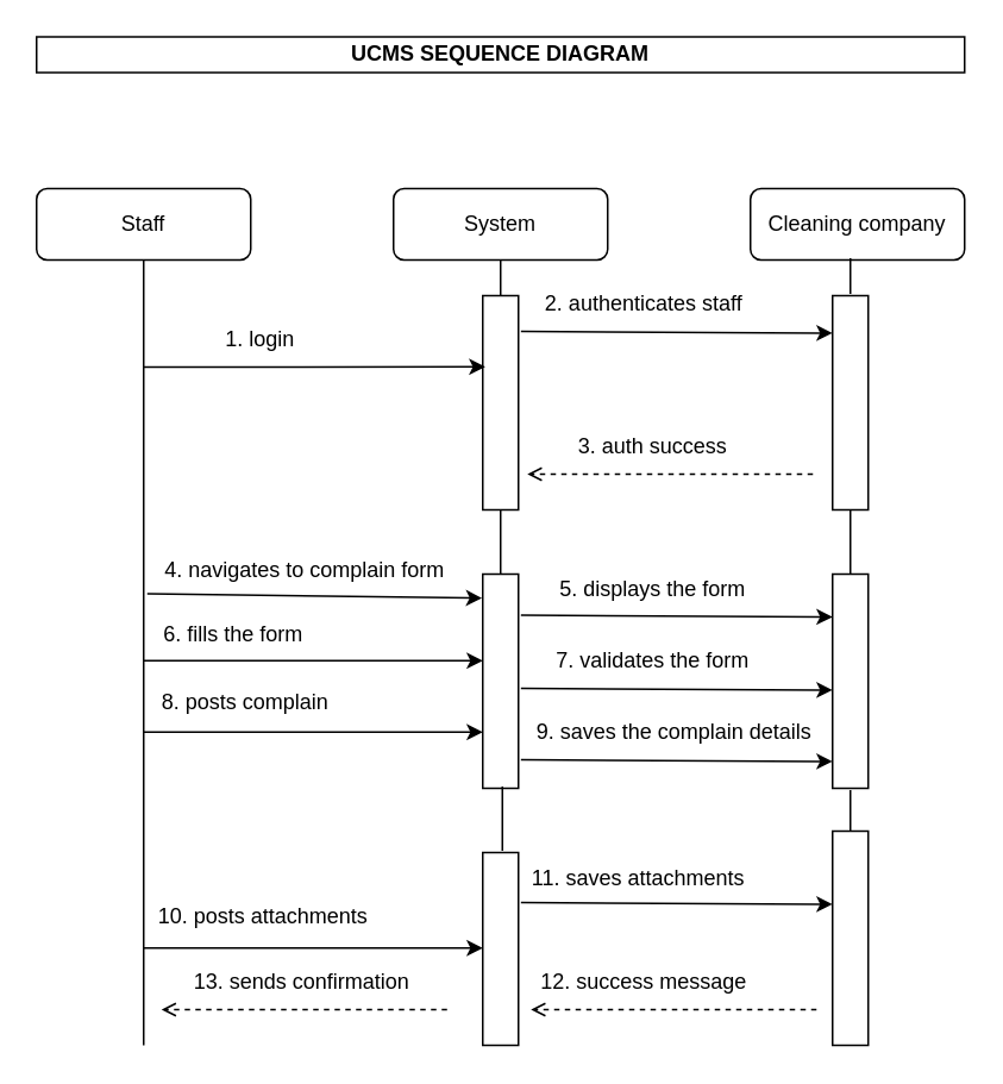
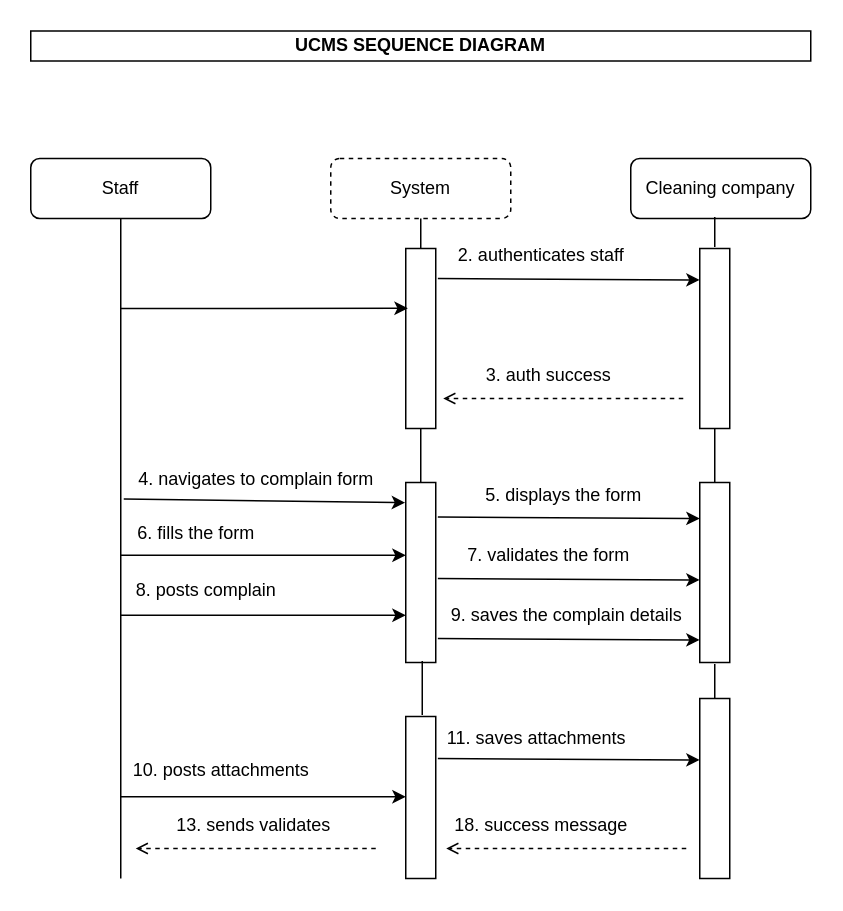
  <mxCell id="0" />
  <mxCell id="1" parent="0" />
  <mxCell id="2" value="Staff" style="rounded=1;whiteSpace=wrap;html=1;movable=0;resizable=0;rotatable=0;deletable=0;editable=0;connectable=0;" parent="1" vertex="1"><mxGeometry x="20" y="105" width="120" height="40" as="geometry" /></mxCell>
  <mxCell id="3" value="Cleaning company" style="rounded=1;whiteSpace=wrap;html=1;movable=0;resizable=0;rotatable=0;deletable=0;editable=0;connectable=0;" parent="1" vertex="1"><mxGeometry x="420" y="105" width="120" height="40" as="geometry" /></mxCell>
- <mxCell id="4" value="System" style="rounded=1;whiteSpace=wrap;html=1;movable=0;resizable=0;rotatable=0;deletable=0;editable=0;connectable=0;" parent="1" vertex="1"><mxGeometry x="220" y="105" width="120" height="40" as="geometry" /></mxCell>
+ <mxCell id="4" value="System" style="rounded=1;whiteSpace=wrap;html=1;movable=0;resizable=0;rotatable=0;deletable=0;editable=0;connectable=0;dashed=1;" parent="1" vertex="1"><mxGeometry x="220" y="105" width="120" height="40" as="geometry" /></mxCell>
  <mxCell id="5" value="" style="endArrow=none;html=1;rounded=0;movable=0;resizable=0;rotatable=0;deletable=0;editable=0;connectable=0;" parent="1" edge="1"><mxGeometry width="50" height="50" relative="1" as="geometry"><mxPoint x="80" y="585" as="sourcePoint" /><mxPoint x="80" y="145" as="targetPoint" /></mxGeometry></mxCell>
  <mxCell id="6" value="" style="rounded=0;whiteSpace=wrap;html=1;direction=south;movable=0;resizable=0;rotatable=0;deletable=0;editable=0;connectable=0;" parent="1" vertex="1"><mxGeometry x="270" y="165" width="20" height="120" as="geometry" /></mxCell>
  <mxCell id="7" value="" style="rounded=0;whiteSpace=wrap;html=1;direction=south;movable=0;resizable=0;rotatable=0;deletable=0;editable=0;connectable=0;" parent="1" vertex="1"><mxGeometry x="270" y="321" width="20" height="120" as="geometry" /></mxCell>
  <mxCell id="8" value="" style="rounded=0;whiteSpace=wrap;html=1;direction=south;movable=0;resizable=0;rotatable=0;deletable=0;editable=0;connectable=0;" parent="1" vertex="1"><mxGeometry x="270" y="477" width="20" height="108" as="geometry" /></mxCell>
  <mxCell id="9" value="" style="endArrow=none;html=1;rounded=0;entryX=1;entryY=0.5;entryDx=0;entryDy=0;movable=0;resizable=0;rotatable=0;deletable=0;editable=0;connectable=0;" parent="1" target="6" edge="1"><mxGeometry width="50" height="50" relative="1" as="geometry"><mxPoint x="280" y="321" as="sourcePoint" /><mxPoint x="300" y="305" as="targetPoint" /></mxGeometry></mxCell>
  <mxCell id="10" value="" style="endArrow=none;html=1;rounded=0;entryX=1;entryY=0.5;entryDx=0;entryDy=0;movable=0;resizable=0;rotatable=0;deletable=0;editable=0;connectable=0;" parent="1" edge="1"><mxGeometry width="50" height="50" relative="1" as="geometry"><mxPoint x="281" y="476" as="sourcePoint" /><mxPoint x="281" y="440" as="targetPoint" /></mxGeometry></mxCell>
  <mxCell id="11" value="" style="endArrow=none;html=1;rounded=0;entryX=0.5;entryY=1;entryDx=0;entryDy=0;movable=0;resizable=0;rotatable=0;deletable=0;editable=0;connectable=0;" parent="1" target="4" edge="1"><mxGeometry width="50" height="50" relative="1" as="geometry"><mxPoint x="280" y="165" as="sourcePoint" /><mxPoint x="290" y="234" as="targetPoint" /></mxGeometry></mxCell>
  <mxCell id="12" value="" style="endArrow=classic;html=1;rounded=0;entryX=0.332;entryY=1.08;entryDx=0;entryDy=0;entryPerimeter=0;movable=0;resizable=0;rotatable=0;deletable=0;editable=0;connectable=0;" parent="1" edge="1"><mxGeometry width="50" height="50" relative="1" as="geometry"><mxPoint x="80" y="205" as="sourcePoint" /><mxPoint x="271.4" y="204.84" as="targetPoint" /></mxGeometry></mxCell>
- <mxCell id="13" value="1. login" style="text;html=1;align=center;verticalAlign=middle;resizable=0;points=[];autosize=1;strokeColor=none;fillColor=none;movable=0;rotatable=0;deletable=0;editable=0;connectable=0;" parent="1" vertex="1"><mxGeometry x="115" y="175" width="60" height="30" as="geometry" /></mxCell>
  <mxCell id="14" value="" style="rounded=0;whiteSpace=wrap;html=1;direction=south;movable=0;resizable=0;rotatable=0;deletable=0;editable=0;connectable=0;" parent="1" vertex="1"><mxGeometry x="466" y="165" width="20" height="120" as="geometry" /></mxCell>
  <mxCell id="15" value="" style="rounded=0;whiteSpace=wrap;html=1;direction=south;movable=0;resizable=0;rotatable=0;deletable=0;editable=0;connectable=0;" parent="1" vertex="1"><mxGeometry x="466" y="321" width="20" height="120" as="geometry" /></mxCell>
  <mxCell id="16" value="" style="rounded=0;whiteSpace=wrap;html=1;direction=south;movable=0;resizable=0;rotatable=0;deletable=0;editable=0;connectable=0;" parent="1" vertex="1"><mxGeometry x="466" y="465" width="20" height="120" as="geometry" /></mxCell>
  <mxCell id="17" value="" style="endArrow=none;html=1;rounded=0;movable=0;resizable=0;rotatable=0;deletable=0;editable=0;connectable=0;" parent="1" edge="1"><mxGeometry width="50" height="50" relative="1" as="geometry"><mxPoint x="476" y="465" as="sourcePoint" /><mxPoint x="476" y="442" as="targetPoint" /></mxGeometry></mxCell>
  <mxCell id="18" value="" style="endArrow=none;html=1;rounded=0;exitX=0;exitY=0.5;exitDx=0;exitDy=0;entryX=1;entryY=0.5;entryDx=0;entryDy=0;movable=0;resizable=0;rotatable=0;deletable=0;editable=0;connectable=0;" parent="1" source="15" target="14" edge="1"><mxGeometry width="50" height="50" relative="1" as="geometry"><mxPoint x="301" y="496" as="sourcePoint" /><mxPoint x="490" y="205" as="targetPoint" /></mxGeometry></mxCell>
  <mxCell id="19" value="" style="endArrow=none;html=1;rounded=0;entryX=0.5;entryY=1;entryDx=0;entryDy=0;movable=0;resizable=0;rotatable=0;deletable=0;editable=0;connectable=0;" parent="1" edge="1"><mxGeometry width="50" height="50" relative="1" as="geometry"><mxPoint x="476" y="164" as="sourcePoint" /><mxPoint x="476" y="144" as="targetPoint" /></mxGeometry></mxCell>
  <mxCell id="20" value="" style="endArrow=classic;html=1;rounded=0;exitX=0.192;exitY=-0.12;exitDx=0;exitDy=0;exitPerimeter=0;movable=0;resizable=0;rotatable=0;deletable=0;editable=0;connectable=0;" parent="1" edge="1"><mxGeometry width="50" height="50" relative="1" as="geometry"><mxPoint x="291.4" y="344.04" as="sourcePoint" /><mxPoint x="466" y="345" as="targetPoint" /></mxGeometry></mxCell>
  <mxCell id="21" value="" style="endArrow=classic;html=1;rounded=0;exitX=0.192;exitY=-0.12;exitDx=0;exitDy=0;exitPerimeter=0;movable=0;resizable=0;rotatable=0;deletable=0;editable=0;connectable=0;" parent="1" edge="1"><mxGeometry width="50" height="50" relative="1" as="geometry"><mxPoint x="291.4" y="385" as="sourcePoint" /><mxPoint x="466" y="385.96" as="targetPoint" /></mxGeometry></mxCell>
  <mxCell id="22" value="" style="endArrow=classic;html=1;rounded=0;exitX=0.192;exitY=-0.12;exitDx=0;exitDy=0;exitPerimeter=0;movable=0;resizable=0;rotatable=0;deletable=0;editable=0;connectable=0;" parent="1" edge="1"><mxGeometry width="50" height="50" relative="1" as="geometry"><mxPoint x="291.4" y="425" as="sourcePoint" /><mxPoint x="466" y="425.96" as="targetPoint" /></mxGeometry></mxCell>
  <mxCell id="23" value="" style="endArrow=classic;html=1;rounded=0;exitX=0.192;exitY=-0.12;exitDx=0;exitDy=0;exitPerimeter=0;movable=0;resizable=0;rotatable=0;deletable=0;editable=0;connectable=0;" parent="1" edge="1"><mxGeometry width="50" height="50" relative="1" as="geometry"><mxPoint x="291.4" y="185" as="sourcePoint" /><mxPoint x="466" y="185.96" as="targetPoint" /></mxGeometry></mxCell>
  <mxCell id="24" value="" style="endArrow=classic;html=1;rounded=0;exitX=0.192;exitY=-0.12;exitDx=0;exitDy=0;exitPerimeter=0;movable=0;resizable=0;rotatable=0;deletable=0;editable=0;connectable=0;" parent="1" edge="1"><mxGeometry width="50" height="50" relative="1" as="geometry"><mxPoint x="291.4" y="505" as="sourcePoint" /><mxPoint x="466" y="505.96" as="targetPoint" /></mxGeometry></mxCell>
  <mxCell id="25" value="" style="endArrow=classic;html=1;rounded=0;entryX=0.312;entryY=1.12;entryDx=0;entryDy=0;entryPerimeter=0;movable=0;resizable=0;rotatable=0;deletable=0;editable=0;connectable=0;" parent="1" edge="1"><mxGeometry width="50" height="50" relative="1" as="geometry"><mxPoint x="82" y="332" as="sourcePoint" /><mxPoint x="269.6" y="334.44" as="targetPoint" /></mxGeometry></mxCell>
  <mxCell id="26" value="" style="endArrow=classic;html=1;rounded=0;entryX=0.75;entryY=1;entryDx=0;entryDy=0;movable=0;resizable=0;rotatable=0;deletable=0;editable=0;connectable=0;" parent="1" edge="1"><mxGeometry width="50" height="50" relative="1" as="geometry"><mxPoint x="80" y="369.5" as="sourcePoint" /><mxPoint x="270" y="369.5" as="targetPoint" /><Array as="points"><mxPoint x="150" y="369.5" /></Array></mxGeometry></mxCell>
  <mxCell id="27" value="2. authenticates staff" style="text;html=1;align=center;verticalAlign=middle;resizable=0;points=[];autosize=1;strokeColor=none;fillColor=none;movable=0;rotatable=0;deletable=0;editable=0;connectable=0;" parent="1" vertex="1"><mxGeometry x="295" y="155" width="130" height="30" as="geometry" /></mxCell>
  <mxCell id="28" value="4. navigates to complain form" style="text;html=1;align=center;verticalAlign=middle;resizable=0;points=[];autosize=1;strokeColor=none;fillColor=none;movable=0;rotatable=0;deletable=0;editable=0;connectable=0;" parent="1" vertex="1"><mxGeometry x="80" y="304" width="180" height="30" as="geometry" /></mxCell>
- <mxCell id="29" value="5. displays the form" style="text;html=1;align=center;verticalAlign=middle;resizable=0;points=[];autosize=1;strokeColor=none;fillColor=none;movable=0;rotatable=0;deletable=0;editable=0;connectable=0;" parent="1" vertex="1"><mxGeometry x="300" y="315" width="130" height="30" as="geometry" /></mxCell>
+ <mxCell id="29" value="5. displays the form" style="text;html=1;align=center;verticalAlign=middle;resizable=0;points=[];autosize=1;strokeColor=none;fillColor=none;movable=0;rotatable=0;deletable=0;editable=0;connectable=0;" parent="1" vertex="1"><mxGeometry x="310" y="315" width="130" height="30" as="geometry" /></mxCell>
  <mxCell id="30" value="6. fills the form" style="text;html=1;align=center;verticalAlign=middle;resizable=0;points=[];autosize=1;strokeColor=none;fillColor=none;movable=0;rotatable=0;deletable=0;editable=0;connectable=0;" parent="1" vertex="1"><mxGeometry x="80" y="340" width="100" height="30" as="geometry" /></mxCell>
  <mxCell id="31" value="7. validates the form" style="text;html=1;align=center;verticalAlign=middle;resizable=0;points=[];autosize=1;strokeColor=none;fillColor=none;movable=0;rotatable=0;deletable=0;editable=0;connectable=0;" parent="1" vertex="1"><mxGeometry x="300" y="355" width="130" height="30" as="geometry" /></mxCell>
  <mxCell id="32" value="9. saves the complain details" style="text;html=1;align=center;verticalAlign=middle;resizable=0;points=[];autosize=1;strokeColor=none;fillColor=none;movable=0;rotatable=0;deletable=0;editable=0;connectable=0;" parent="1" vertex="1"><mxGeometry x="287" y="395" width="180" height="30" as="geometry" /></mxCell>
  <mxCell id="33" value="11. saves attachments" style="text;html=1;align=center;verticalAlign=middle;resizable=0;points=[];autosize=1;strokeColor=none;fillColor=none;movable=0;rotatable=0;deletable=0;editable=0;connectable=0;" parent="1" vertex="1"><mxGeometry x="287" y="477" width="140" height="30" as="geometry" /></mxCell>
  <mxCell id="34" value="" style="html=1;verticalAlign=bottom;labelBackgroundColor=none;endArrow=open;endFill=0;dashed=1;rounded=0;movable=0;resizable=0;rotatable=0;deletable=0;editable=0;connectable=0;" parent="1" edge="1"><mxGeometry width="160" relative="1" as="geometry"><mxPoint x="455" y="265" as="sourcePoint" /><mxPoint x="295" y="265" as="targetPoint" /></mxGeometry></mxCell>
  <mxCell id="35" value="3. auth success" style="text;html=1;align=center;verticalAlign=middle;resizable=0;points=[];autosize=1;strokeColor=none;fillColor=none;movable=0;rotatable=0;deletable=0;editable=0;connectable=0;" parent="1" vertex="1"><mxGeometry x="310" y="235" width="110" height="30" as="geometry" /></mxCell>
  <mxCell id="36" value="" style="html=1;verticalAlign=bottom;labelBackgroundColor=none;endArrow=open;endFill=0;dashed=1;rounded=0;movable=0;resizable=0;rotatable=0;deletable=0;editable=0;connectable=0;" parent="1" edge="1"><mxGeometry width="160" relative="1" as="geometry"><mxPoint x="457" y="565" as="sourcePoint" /><mxPoint x="297" y="565" as="targetPoint" /></mxGeometry></mxCell>
- <mxCell id="37" value="12. success message" style="text;html=1;align=center;verticalAlign=middle;resizable=0;points=[];autosize=1;strokeColor=none;fillColor=none;movable=0;rotatable=0;deletable=0;editable=0;connectable=0;" parent="1" vertex="1"><mxGeometry x="290" y="535" width="140" height="30" as="geometry" /></mxCell>
+ <mxCell id="37" value="18. success message" style="text;html=1;align=center;verticalAlign=middle;resizable=0;points=[];autosize=1;strokeColor=none;fillColor=none;movable=0;rotatable=0;deletable=0;editable=0;connectable=0;" parent="1" vertex="1"><mxGeometry x="290" y="535" width="140" height="30" as="geometry" /></mxCell>
  <mxCell id="38" value="" style="html=1;verticalAlign=bottom;labelBackgroundColor=none;endArrow=open;endFill=0;dashed=1;rounded=0;movable=0;resizable=0;rotatable=0;deletable=0;editable=0;connectable=0;" parent="1" edge="1"><mxGeometry width="160" relative="1" as="geometry"><mxPoint x="250" y="565" as="sourcePoint" /><mxPoint x="90" y="565" as="targetPoint" /></mxGeometry></mxCell>
- <mxCell id="39" value="13. sends confirmation&amp;nbsp;" style="text;html=1;align=center;verticalAlign=middle;resizable=0;points=[];autosize=1;strokeColor=none;fillColor=none;movable=0;rotatable=0;deletable=0;editable=0;connectable=0;" parent="1" vertex="1"><mxGeometry x="95" y="535" width="150" height="30" as="geometry" /></mxCell>
+ <mxCell id="39" value="13. sends validates&amp;nbsp;" style="text;html=1;align=center;verticalAlign=middle;resizable=0;points=[];autosize=1;strokeColor=none;fillColor=none;movable=0;rotatable=0;deletable=0;editable=0;connectable=0;" parent="1" vertex="1"><mxGeometry x="95" y="535" width="150" height="30" as="geometry" /></mxCell>
  <mxCell id="40" value="&lt;b&gt;UCMS SEQUENCE DIAGRAM&lt;/b&gt;" style="rounded=0;whiteSpace=wrap;html=1;movable=0;resizable=0;rotatable=0;deletable=0;editable=0;connectable=0;" parent="1" vertex="1"><mxGeometry x="20" y="20" width="520" height="20" as="geometry" /></mxCell>
  <mxCell id="41" value="" style="endArrow=classic;html=1;rounded=0;entryX=0.75;entryY=1;entryDx=0;entryDy=0;movable=0;resizable=0;rotatable=0;deletable=0;editable=0;connectable=0;" edge="1" parent="1"><mxGeometry width="50" height="50" relative="1" as="geometry"><mxPoint x="80" y="409.5" as="sourcePoint" /><mxPoint x="270" y="409.5" as="targetPoint" /></mxGeometry></mxCell>
  <mxCell id="42" value="&amp;nbsp; &amp;nbsp; 8. posts complain" style="text;html=1;align=center;verticalAlign=middle;resizable=0;points=[];autosize=1;strokeColor=none;fillColor=none;movable=0;rotatable=0;deletable=0;editable=0;connectable=0;" vertex="1" parent="1"><mxGeometry x="65" y="378" width="130" height="30" as="geometry" /></mxCell>
  <mxCell id="43" value="" style="endArrow=classic;html=1;rounded=0;entryX=0.75;entryY=1;entryDx=0;entryDy=0;movable=0;resizable=0;rotatable=0;deletable=0;editable=0;connectable=0;" edge="1" parent="1"><mxGeometry width="50" height="50" relative="1" as="geometry"><mxPoint x="80" y="530.5" as="sourcePoint" /><mxPoint x="270" y="530.5" as="targetPoint" /></mxGeometry></mxCell>
  <mxCell id="44" value="&amp;nbsp; &amp;nbsp; 10. posts attachments" style="text;html=1;align=center;verticalAlign=middle;resizable=0;points=[];autosize=1;strokeColor=none;fillColor=none;movable=0;rotatable=0;deletable=0;editable=0;connectable=0;" vertex="1" parent="1"><mxGeometry x="65" y="498" width="150" height="30" as="geometry" /></mxCell>
